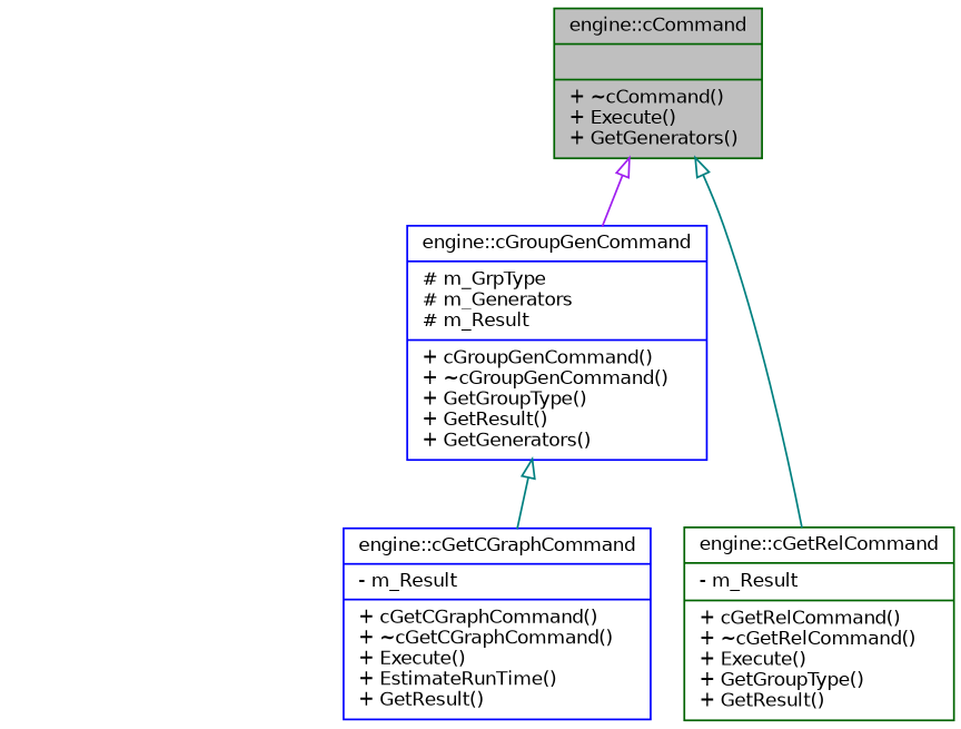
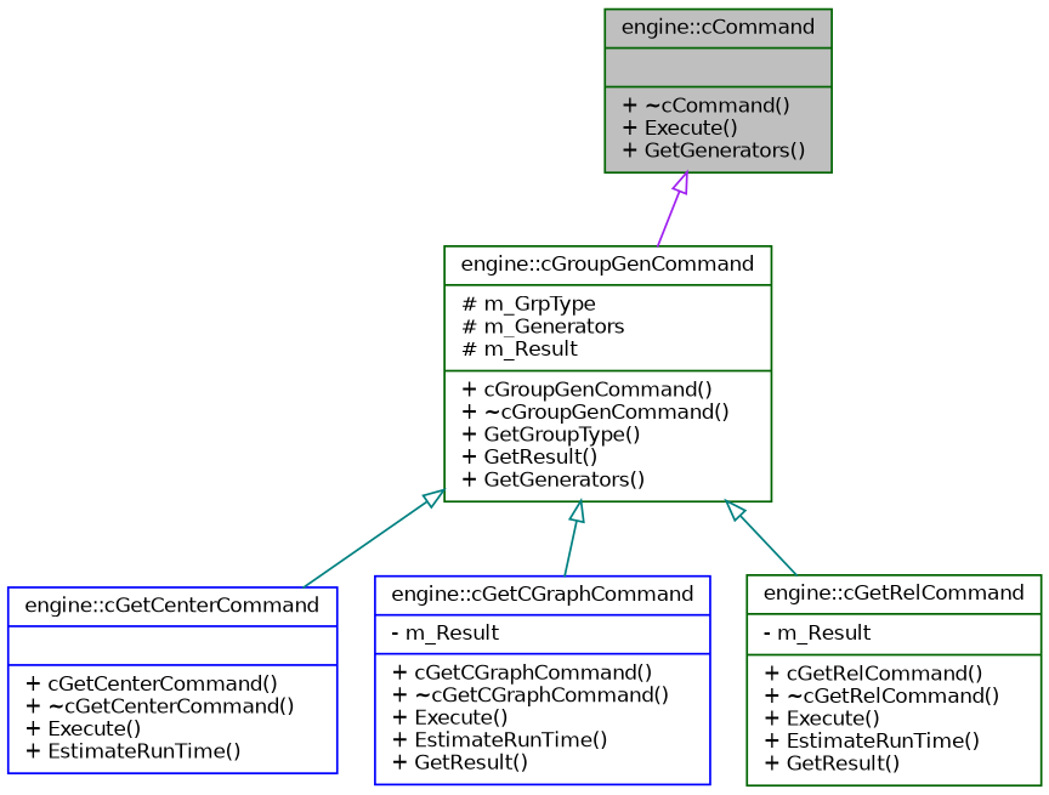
  digraph {
    node [color=darkgreen fillcolor=white fontname=Helvetica fontsize=10 shape=record style=filled]
    edge [arrowtail=onormal color=teal dir=back fontname=Helvetica fontsize=10 labelfontname=Helvetica labelfontsize=10 style=solid]
    n1 [fillcolor=grey75 fontcolor=black height=0.2 label="{engine::cCommand\n||+ ~cCommand()\l+ Execute()\l+ GetGenerators()\l}" width=0.4]
-   n2 [color=blue height=0.2 label="{engine::cGroupGenCommand\n|# m_GrpType\l# m_Generators\l# m_Result\l|+ cGroupGenCommand()\l+ ~cGroupGenCommand()\l+ GetGroupType()\l+ GetResult()\l+ GetGenerators()\l}" width=0.4]
+   n2 [height=0.2 label="{engine::cGroupGenCommand\n|# m_GrpType\l# m_Generators\l# m_Result\l|+ cGroupGenCommand()\l+ ~cGroupGenCommand()\l+ GetGroupType()\l+ GetResult()\l+ GetGenerators()\l}" width=0.4]
+   n3 [color=blue height=0.2 label="{engine::cGetCenterCommand\n||+ cGetCenterCommand()\l+ ~cGetCenterCommand()\l+ Execute()\l+ EstimateRunTime()\l}" width=0.4]
    n4 [color=blue height=0.2 label="{engine::cGetCGraphCommand\n|- m_Result\l|+ cGetCGraphCommand()\l+ ~cGetCGraphCommand()\l+ Execute()\l+ EstimateRunTime()\l+ GetResult()\l}" width=0.4]
-   n5 [height=0.2 label="{engine::cGetRelCommand\n|- m_Result\l|+ cGetRelCommand()\l+ ~cGetRelCommand()\l+ Execute()\l+ GetGroupType()\l+ GetResult()\l}" width=0.4]
+   n5 [height=0.2 label="{engine::cGetRelCommand\n|- m_Result\l|+ cGetRelCommand()\l+ ~cGetRelCommand()\l+ Execute()\l+ EstimateRunTime()\l+ GetResult()\l}" width=0.4]
    n1 -> n2 [color=purple]
+   n2 -> n3
    n2 -> n4
-   n1 -> n5
+   n2 -> n5
  }
